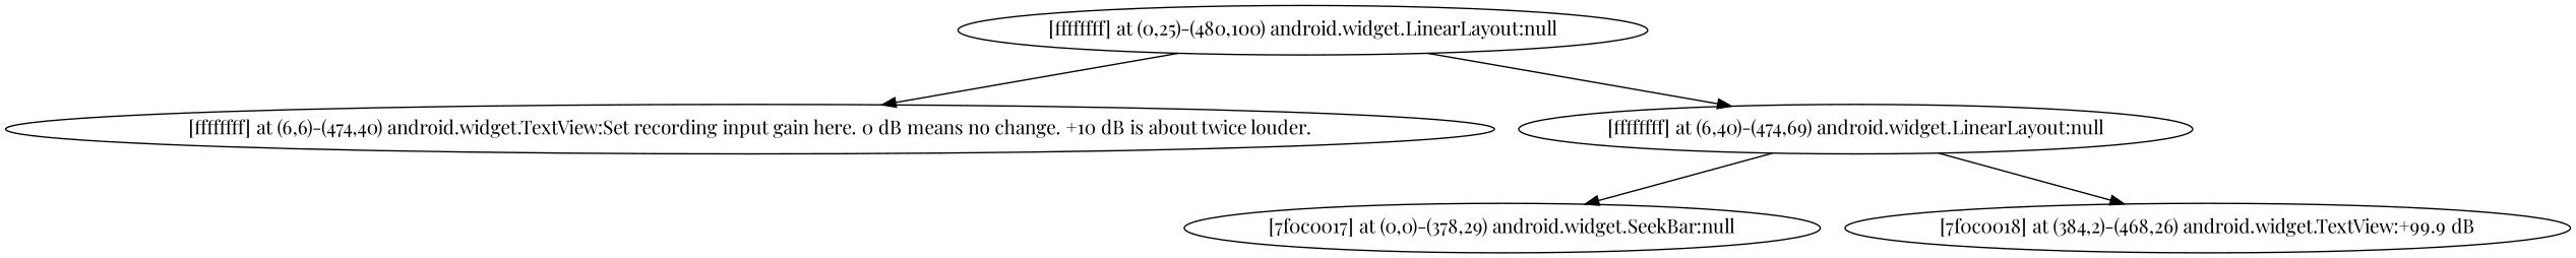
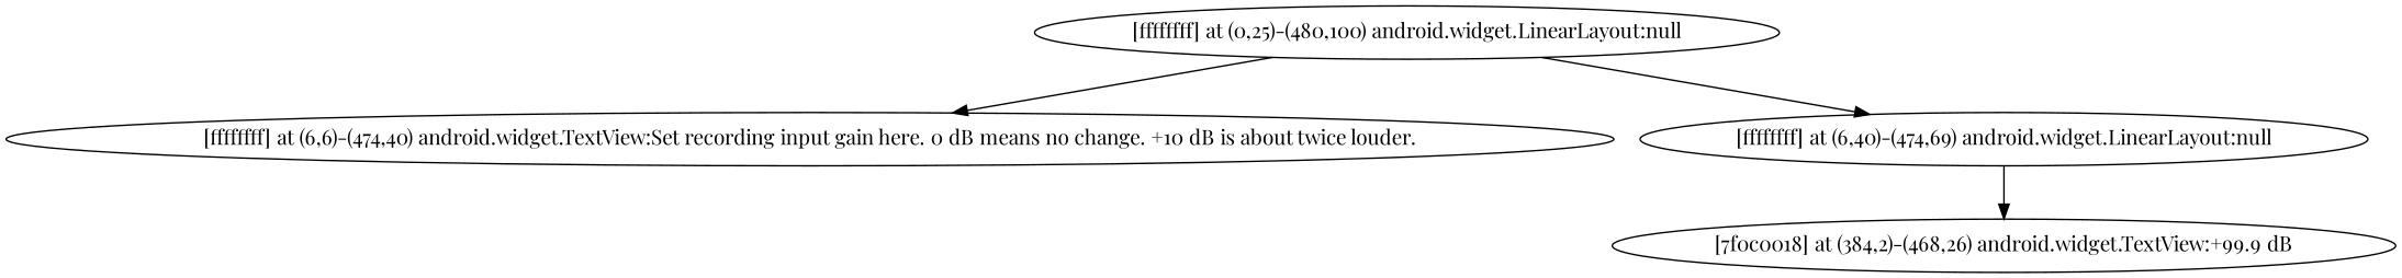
  strict digraph {
    fontname="Playfair Display"
    node [fontname="Playfair Display"]
    edge [fontname="Playfair Display"]
    n1 [label="[ffffffff] at (0,25)-(480,100) android.widget.LinearLayout:null"]
    n2 [label="[ffffffff] at (6,6)-(474,40) android.widget.TextView:Set recording input gain here. 0 dB means no change. +10 dB is about twice louder."]
    n3 [label="[ffffffff] at (6,40)-(474,69) android.widget.LinearLayout:null"]
-   n4 [label="[7f0c0017] at (0,0)-(378,29) android.widget.SeekBar:null"]
    n5 [label="[7f0c0018] at (384,2)-(468,26) android.widget.TextView:+99.9 dB"]
    n1 -> n2
    n1 -> n3
-   n3 -> n4
    n3 -> n5
  }
